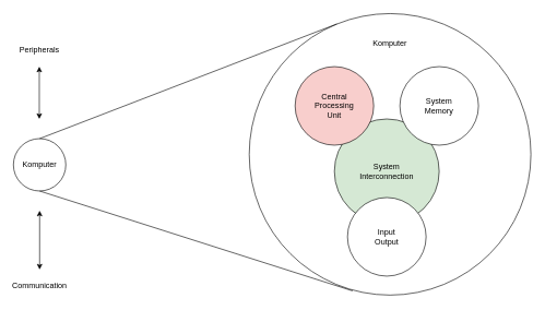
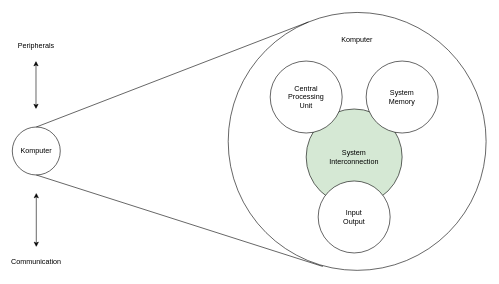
  <mxCell id="0" />
  <mxCell id="1" parent="0" />
  <mxCell id="2" value="&lt;br&gt;&lt;br&gt;&lt;br&gt;&lt;br&gt;&lt;br&gt;&lt;br&gt;&lt;br&gt;&lt;br&gt;&lt;br&gt;&lt;br&gt;&lt;br&gt;&lt;br&gt;&lt;br&gt;&lt;br&gt;&lt;br&gt;&lt;br&gt;&lt;br&gt;&lt;br&gt;&lt;br&gt;&lt;br&gt;&lt;br&gt;&lt;br&gt;&lt;br&gt;&lt;br&gt;&lt;br&gt;&lt;br&gt;&lt;br&gt;&lt;br&gt;&lt;br&gt;" style="ellipse;whiteSpace=wrap;html=1;aspect=fixed;" vertex="1" parent="1"><mxGeometry x="380" y="20" width="430" height="430" as="geometry" /></mxCell>
  <mxCell id="3" value="System&lt;br&gt;Interconnection" style="ellipse;whiteSpace=wrap;html=1;aspect=fixed;fillColor=#d5e8d4;" vertex="1" parent="1"><mxGeometry x="510" y="181" width="160" height="160" as="geometry" /></mxCell>
  <mxCell id="4" value="System&lt;br&gt;Memory" style="ellipse;whiteSpace=wrap;html=1;aspect=fixed;" vertex="1" parent="1"><mxGeometry x="610" y="101" width="120" height="120" as="geometry" /></mxCell>
- <mxCell id="5" value="Central&lt;br&gt;Processing&lt;br&gt;Unit" style="ellipse;whiteSpace=wrap;html=1;aspect=fixed;fillColor=#f8cecc;" vertex="1" parent="1"><mxGeometry x="450" y="101" width="120" height="120" as="geometry" /></mxCell>
+ <mxCell id="5" value="Central&lt;br&gt;Processing&lt;br&gt;Unit" style="ellipse;whiteSpace=wrap;html=1;aspect=fixed;" vertex="1" parent="1"><mxGeometry x="450" y="101" width="120" height="120" as="geometry" /></mxCell>
  <mxCell id="6" value="Input&lt;br&gt;Output" style="ellipse;whiteSpace=wrap;html=1;aspect=fixed;" vertex="1" parent="1"><mxGeometry x="530" y="301" width="120" height="120" as="geometry" /></mxCell>
  <mxCell id="7" value="Komputer" style="ellipse;whiteSpace=wrap;html=1;aspect=fixed;" vertex="1" parent="1"><mxGeometry x="20" y="211" width="80" height="80" as="geometry" /></mxCell>
  <mxCell id="8" value="" style="endArrow=none;html=1;rounded=0;exitX=0.5;exitY=0;exitDx=0;exitDy=0;entryX=0.311;entryY=0.037;entryDx=0;entryDy=0;entryPerimeter=0;" edge="1" parent="1" source="7" target="2"><mxGeometry width="50" height="50" relative="1" as="geometry"><mxPoint x="190" y="131" as="sourcePoint" /><mxPoint x="240" y="81" as="targetPoint" /></mxGeometry></mxCell>
  <mxCell id="9" value="Komputer" style="text;html=1;strokeColor=none;fillColor=none;align=center;verticalAlign=middle;whiteSpace=wrap;rounded=0;" vertex="1" parent="1"><mxGeometry x="565" y="51" width="60" height="30" as="geometry" /></mxCell>
  <mxCell id="10" value="" style="endArrow=none;html=1;rounded=0;entryX=0.367;entryY=0.985;entryDx=0;entryDy=0;entryPerimeter=0;" edge="1" parent="1" target="2"><mxGeometry width="50" height="50" relative="1" as="geometry"><mxPoint x="60" y="291" as="sourcePoint" /><mxPoint x="110" y="241" as="targetPoint" /></mxGeometry></mxCell>
  <mxCell id="11" value="" style="endArrow=classic;startArrow=classic;html=1;rounded=0;" edge="1" parent="1"><mxGeometry width="50" height="50" relative="1" as="geometry"><mxPoint x="59.5" y="181" as="sourcePoint" /><mxPoint x="59.5" y="101" as="targetPoint" /></mxGeometry></mxCell>
  <mxCell id="12" value="" style="endArrow=classic;startArrow=classic;html=1;rounded=0;" edge="1" parent="1"><mxGeometry width="50" height="50" relative="1" as="geometry"><mxPoint x="60" y="411" as="sourcePoint" /><mxPoint x="60" y="321" as="targetPoint" /></mxGeometry></mxCell>
  <mxCell id="13" value="Peripherals" style="text;html=1;strokeColor=none;fillColor=none;align=center;verticalAlign=middle;whiteSpace=wrap;rounded=0;" vertex="1" parent="1"><mxGeometry x="30" y="61" width="60" height="30" as="geometry" /></mxCell>
  <mxCell id="14" value="Communication" style="text;html=1;strokeColor=none;fillColor=none;align=center;verticalAlign=middle;whiteSpace=wrap;rounded=0;" vertex="1" parent="1"><mxGeometry x="30" y="421" width="60" height="30" as="geometry" /></mxCell>
